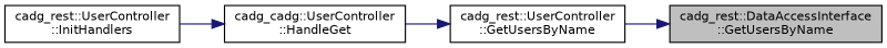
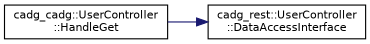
  digraph {
    rankdir=RL
    node [color=black fillcolor=white fontname=Helvetica fontsize=10 shape=record style=filled]
    edge [color=midnightblue dir=back fontname=Helvetica fontsize=10 labelfontname=Helvetica labelfontsize=10 style=solid]
-   n1 [fillcolor=grey75 fontcolor=black height=0.2 label="cadg_rest::DataAccessInterface\l::GetUsersByName" width=0.4]
-   n2 [height=0.2 label="cadg_rest::UserController\l::GetUsersByName" width=0.4]
+   n2 [height=0.2 label="cadg_rest::UserController\l::DataAccessInterface" width=0.4]
    n3 [height=0.2 label="cadg_cadg::UserController\l::HandleGet" width=0.4]
-   n4 [height=0.2 label="cadg_rest::UserController\l::InitHandlers" width=0.4]
-   n1 -> n2
    n2 -> n3
-   n3 -> n4
  }
